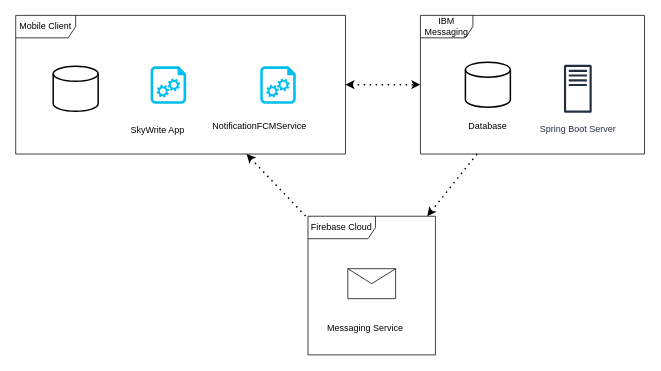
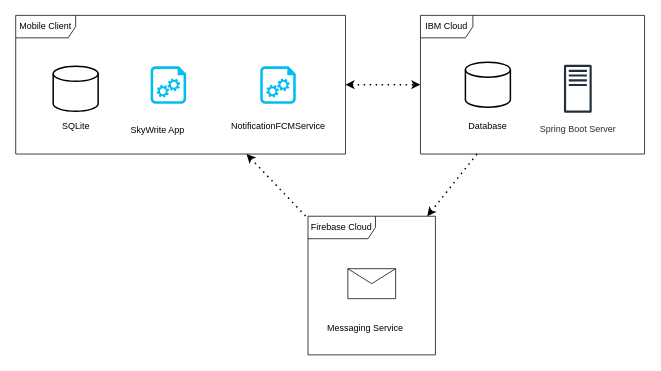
  <mxCell id="0" />
  <mxCell id="1" parent="0" />
- <mxCell id="2" value="IBM Messaging" style="shape=umlFrame;whiteSpace=wrap;html=1;width=70;height=30;" parent="1" vertex="1"><mxGeometry x="560" y="20" width="299" height="185" as="geometry" /></mxCell>
+ <mxCell id="2" value="IBM Cloud" style="shape=umlFrame;whiteSpace=wrap;html=1;width=70;height=30;" parent="1" vertex="1"><mxGeometry x="560" y="20" width="299" height="185" as="geometry" /></mxCell>
  <mxCell id="3" value="" style="strokeWidth=2;html=1;shape=mxgraph.flowchart.database;whiteSpace=wrap;" parent="1" vertex="1"><mxGeometry x="620" y="82.5" width="60" height="60" as="geometry" /></mxCell>
  <mxCell id="4" value="Database" style="text;html=1;strokeColor=none;fillColor=none;align=center;verticalAlign=middle;whiteSpace=wrap;rounded=0;" parent="1" vertex="1"><mxGeometry x="620" y="152.5" width="60" height="30" as="geometry" /></mxCell>
  <mxCell id="5" value="" style="group" parent="1" vertex="1" connectable="0"><mxGeometry x="410" y="288" width="170" height="185" as="geometry" /></mxCell>
  <mxCell id="6" value="Firebase Cloud" style="shape=umlFrame;whiteSpace=wrap;html=1;width=90;height=30;" parent="5" vertex="1"><mxGeometry width="170" height="185" as="geometry" /></mxCell>
  <mxCell id="7" value="" style="shape=message;html=1;whiteSpace=wrap;html=1;outlineConnect=0;" parent="5" vertex="1"><mxGeometry x="53.125" y="70" width="63.75" height="40" as="geometry" /></mxCell>
  <mxCell id="8" value="Messaging Service" style="text;html=1;align=center;verticalAlign=middle;resizable=0;points=[];autosize=1;strokeColor=none;fillColor=none;" parent="5" vertex="1"><mxGeometry x="16.25" y="140" width="120" height="20" as="geometry" /></mxCell>
  <mxCell id="9" value="Mobile Client" style="shape=umlFrame;whiteSpace=wrap;html=1;width=80;height=30;" vertex="1" parent="1"><mxGeometry x="20" y="20" width="440" height="185" as="geometry" /></mxCell>
  <mxCell id="10" value="Spring Boot Server" style="sketch=0;outlineConnect=0;fontColor=#232F3E;gradientColor=none;strokeColor=#232F3E;fillColor=#ffffff;dashed=0;verticalLabelPosition=bottom;verticalAlign=top;align=center;html=1;fontSize=12;fontStyle=0;aspect=fixed;shape=mxgraph.aws4.resourceIcon;resIcon=mxgraph.aws4.traditional_server;" vertex="1" parent="1"><mxGeometry x="740" y="78" width="60" height="80" as="geometry" /></mxCell>
  <mxCell id="11" value="" style="verticalLabelPosition=bottom;html=1;verticalAlign=top;align=center;strokeColor=none;fillColor=#00BEF2;shape=mxgraph.azure.startup_task;pointerEvents=1;" vertex="1" parent="1"><mxGeometry x="346.25" y="88" width="47.5" height="50" as="geometry" /></mxCell>
- <mxCell id="12" value="NotificationFCMService" style="text;html=1;align=center;verticalAlign=middle;resizable=0;points=[];autosize=1;strokeColor=none;fillColor=none;" vertex="1" parent="1"><mxGeometry x="275" y="158" width="140" height="20" as="geometry" /></mxCell>
+ <mxCell id="12" value="NotificationFCMService" style="text;html=1;align=center;verticalAlign=middle;resizable=0;points=[];autosize=1;strokeColor=none;fillColor=none;" vertex="1" parent="1"><mxGeometry x="300" y="158" width="140" height="20" as="geometry" /></mxCell>
  <mxCell id="13" value="" style="verticalLabelPosition=bottom;html=1;verticalAlign=top;align=center;strokeColor=none;fillColor=#00BEF2;shape=mxgraph.azure.startup_task;pointerEvents=1;" vertex="1" parent="1"><mxGeometry x="200" y="88" width="47.5" height="50" as="geometry" /></mxCell>
  <mxCell id="14" value="SkyWrite App" style="text;html=1;align=center;verticalAlign=middle;resizable=0;points=[];autosize=1;strokeColor=none;fillColor=none;" vertex="1" parent="1"><mxGeometry x="163.75" y="163" width="90" height="20" as="geometry" /></mxCell>
  <mxCell id="15" value="" style="endArrow=none;dashed=1;html=1;dashPattern=1 3;strokeWidth=2;rounded=0;endFill=0;startArrow=classic;startFill=1;" edge="1" parent="1" source="6" target="2"><mxGeometry width="50" height="50" relative="1" as="geometry"><mxPoint x="510" y="258" as="sourcePoint" /><mxPoint x="560" y="208" as="targetPoint" /></mxGeometry></mxCell>
  <mxCell id="16" value="" style="endArrow=none;dashed=1;html=1;dashPattern=1 3;strokeWidth=2;rounded=0;startArrow=classic;startFill=1;" edge="1" parent="1" source="9" target="6"><mxGeometry width="50" height="50" relative="1" as="geometry"><mxPoint x="510" y="258" as="sourcePoint" /><mxPoint x="560" y="208" as="targetPoint" /></mxGeometry></mxCell>
  <mxCell id="17" value="" style="endArrow=classic;dashed=1;html=1;dashPattern=1 3;strokeWidth=2;rounded=0;startArrow=classic;startFill=1;endFill=1;" edge="1" parent="1" source="9" target="2"><mxGeometry width="50" height="50" relative="1" as="geometry"><mxPoint x="510" y="258" as="sourcePoint" /><mxPoint x="560" y="208" as="targetPoint" /></mxGeometry></mxCell>
  <mxCell id="18" value="" style="strokeWidth=2;html=1;shape=mxgraph.flowchart.database;whiteSpace=wrap;" vertex="1" parent="1"><mxGeometry x="70" y="88" width="60" height="60" as="geometry" /></mxCell>
+ <mxCell id="19" value="SQLite" style="text;html=1;align=center;verticalAlign=middle;resizable=0;points=[];autosize=1;strokeColor=none;fillColor=none;" vertex="1" parent="1"><mxGeometry x="75" y="158" width="50" height="20" as="geometry" /></mxCell>
